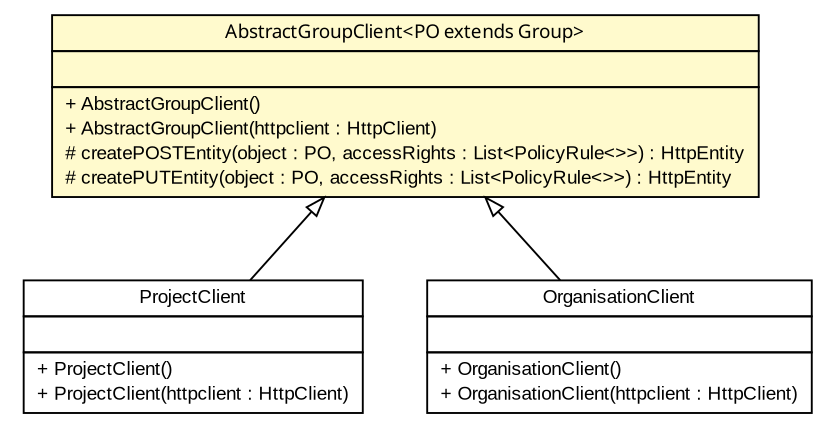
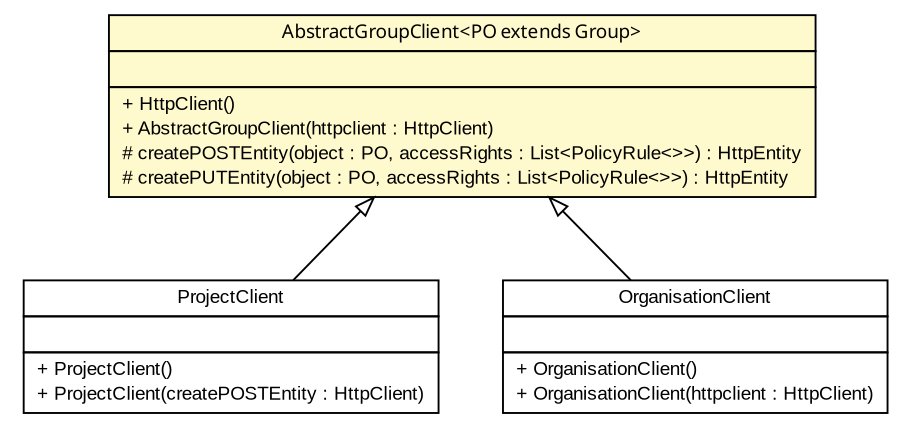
  digraph {
    node [fontcolor=black fontname=arial fontsize=10.0 shape=plaintext]
    edge [arrowtail=empty dir=back fontname=arial fontsize=10 headport=p labelfontname=arial labelfontsize=10 tailport=p]
-   n1 [label=<<table border="0" cellborder="1" cellspacing="0" cellpadding="2" port="p" href="./ProjectClient.html"> 		<tr><td><table border="0" cellspacing="0" cellpadding="1"> 			<tr><td> ProjectClient </td></tr> 		</table></td></tr> 		<tr><td><table border="0" cellspacing="0" cellpadding="1"> 			<tr><td align="left">  </td></tr> 		</table></td></tr> 		<tr><td><table border="0" cellspacing="0" cellpadding="1"> 			<tr><td align="left"> + ProjectClient() </td></tr> 			<tr><td align="left"> + ProjectClient(httpclient : HttpClient) </td></tr> 		</table></td></tr> 		</table>>]
+   n1 [label=<<table border="0" cellborder="1" cellspacing="0" cellpadding="2" port="p" href="./ProjectClient.html"> 		<tr><td><table border="0" cellspacing="0" cellpadding="1"> 			<tr><td> ProjectClient </td></tr> 		</table></td></tr> 		<tr><td><table border="0" cellspacing="0" cellpadding="1"> 			<tr><td align="left">  </td></tr> 		</table></td></tr> 		<tr><td><table border="0" cellspacing="0" cellpadding="1"> 			<tr><td align="left"> + ProjectClient() </td></tr> 			<tr><td align="left"> + ProjectClient(createPOSTEntity : HttpClient) </td></tr> 		</table></td></tr> 		</table>>]
    n2 [label=<<table border="0" cellborder="1" cellspacing="0" cellpadding="2" port="p" href="./OrganisationClient.html"> 		<tr><td><table border="0" cellspacing="0" cellpadding="1"> 			<tr><td> OrganisationClient </td></tr> 		</table></td></tr> 		<tr><td><table border="0" cellspacing="0" cellpadding="1"> 			<tr><td align="left">  </td></tr> 		</table></td></tr> 		<tr><td><table border="0" cellspacing="0" cellpadding="1"> 			<tr><td align="left"> + OrganisationClient() </td></tr> 			<tr><td align="left"> + OrganisationClient(httpclient : HttpClient) </td></tr> 		</table></td></tr> 		</table>>]
-   n3 [label=<<table border="0" cellborder="1" cellspacing="0" cellpadding="2" port="p" bgcolor="lemonChiffon" href="./AbstractGroupClient.html"> 		<tr><td><table border="0" cellspacing="0" cellpadding="1"> 			<tr><td><font face="ariali"> AbstractGroupClient&lt;PO extends Group&gt; </font></td></tr> 		</table></td></tr> 		<tr><td><table border="0" cellspacing="0" cellpadding="1"> 			<tr><td align="left">  </td></tr> 		</table></td></tr> 		<tr><td><table border="0" cellspacing="0" cellpadding="1"> 			<tr><td align="left"> + AbstractGroupClient() </td></tr> 			<tr><td align="left"> + AbstractGroupClient(httpclient : HttpClient) </td></tr> 			<tr><td align="left"> # createPOSTEntity(object : PO, accessRights : List&lt;PolicyRule&lt;&gt;&gt;) : HttpEntity </td></tr> 			<tr><td align="left"> # createPUTEntity(object : PO, accessRights : List&lt;PolicyRule&lt;&gt;&gt;) : HttpEntity </td></tr> 		</table></td></tr> 		</table>>]
+   n3 [label=<<table border="0" cellborder="1" cellspacing="0" cellpadding="2" port="p" bgcolor="lemonChiffon" href="./AbstractGroupClient.html"> 		<tr><td><table border="0" cellspacing="0" cellpadding="1"> 			<tr><td><font face="ariali"> AbstractGroupClient&lt;PO extends Group&gt; </font></td></tr> 		</table></td></tr> 		<tr><td><table border="0" cellspacing="0" cellpadding="1"> 			<tr><td align="left">  </td></tr> 		</table></td></tr> 		<tr><td><table border="0" cellspacing="0" cellpadding="1"> 			<tr><td align="left"> + HttpClient() </td></tr> 			<tr><td align="left"> + AbstractGroupClient(httpclient : HttpClient) </td></tr> 			<tr><td align="left"> # createPOSTEntity(object : PO, accessRights : List&lt;PolicyRule&lt;&gt;&gt;) : HttpEntity </td></tr> 			<tr><td align="left"> # createPUTEntity(object : PO, accessRights : List&lt;PolicyRule&lt;&gt;&gt;) : HttpEntity </td></tr> 		</table></td></tr> 		</table>>]
    n3 -> n1
    n3 -> n2
  }
